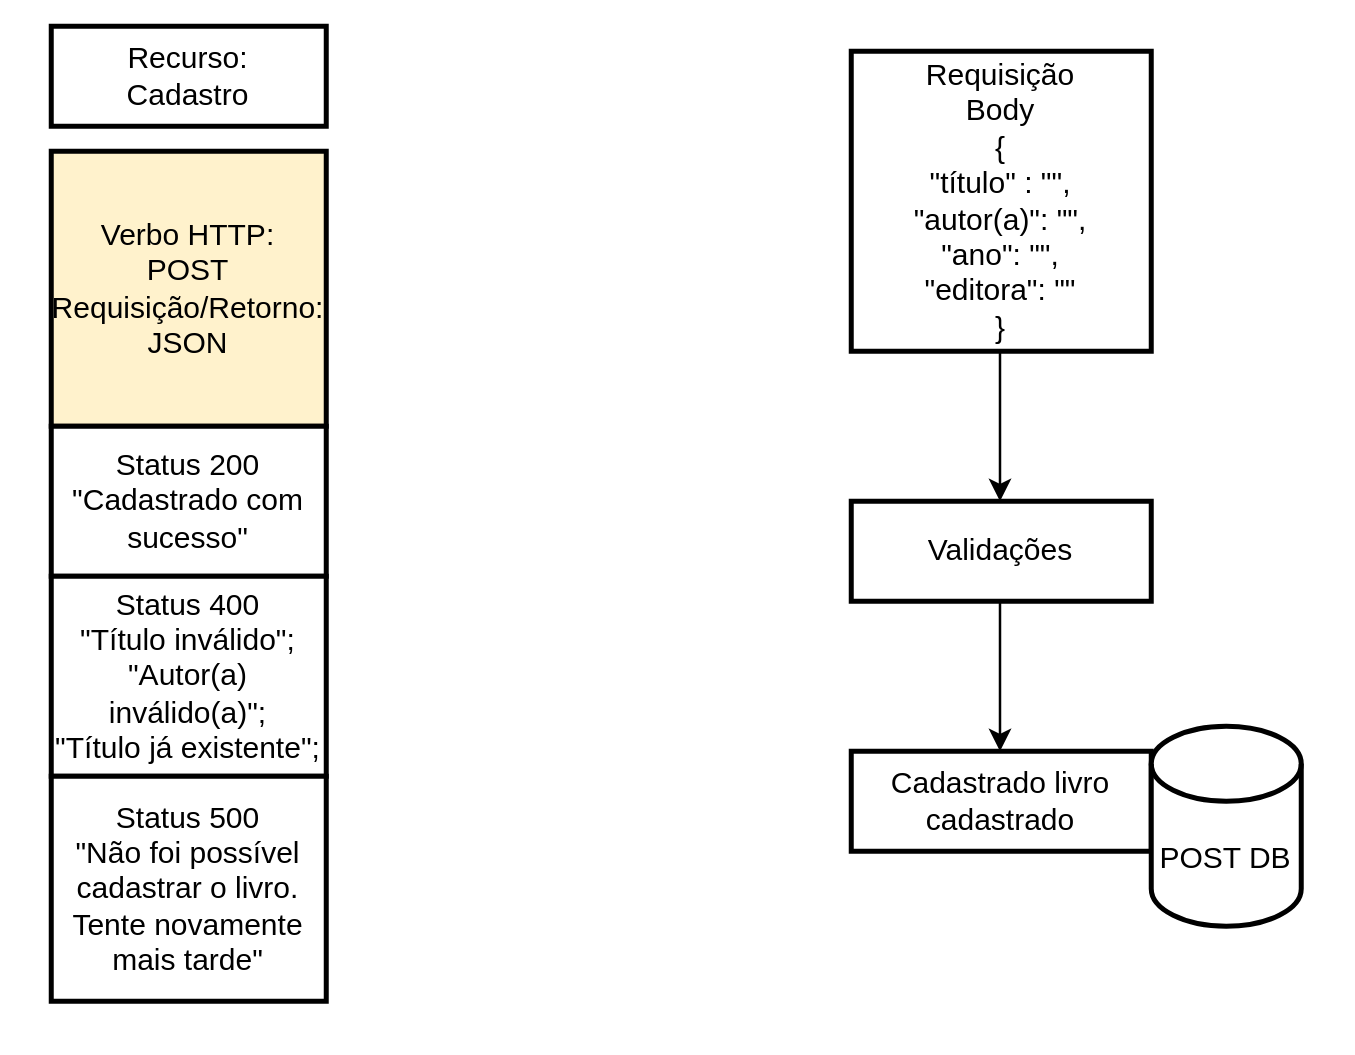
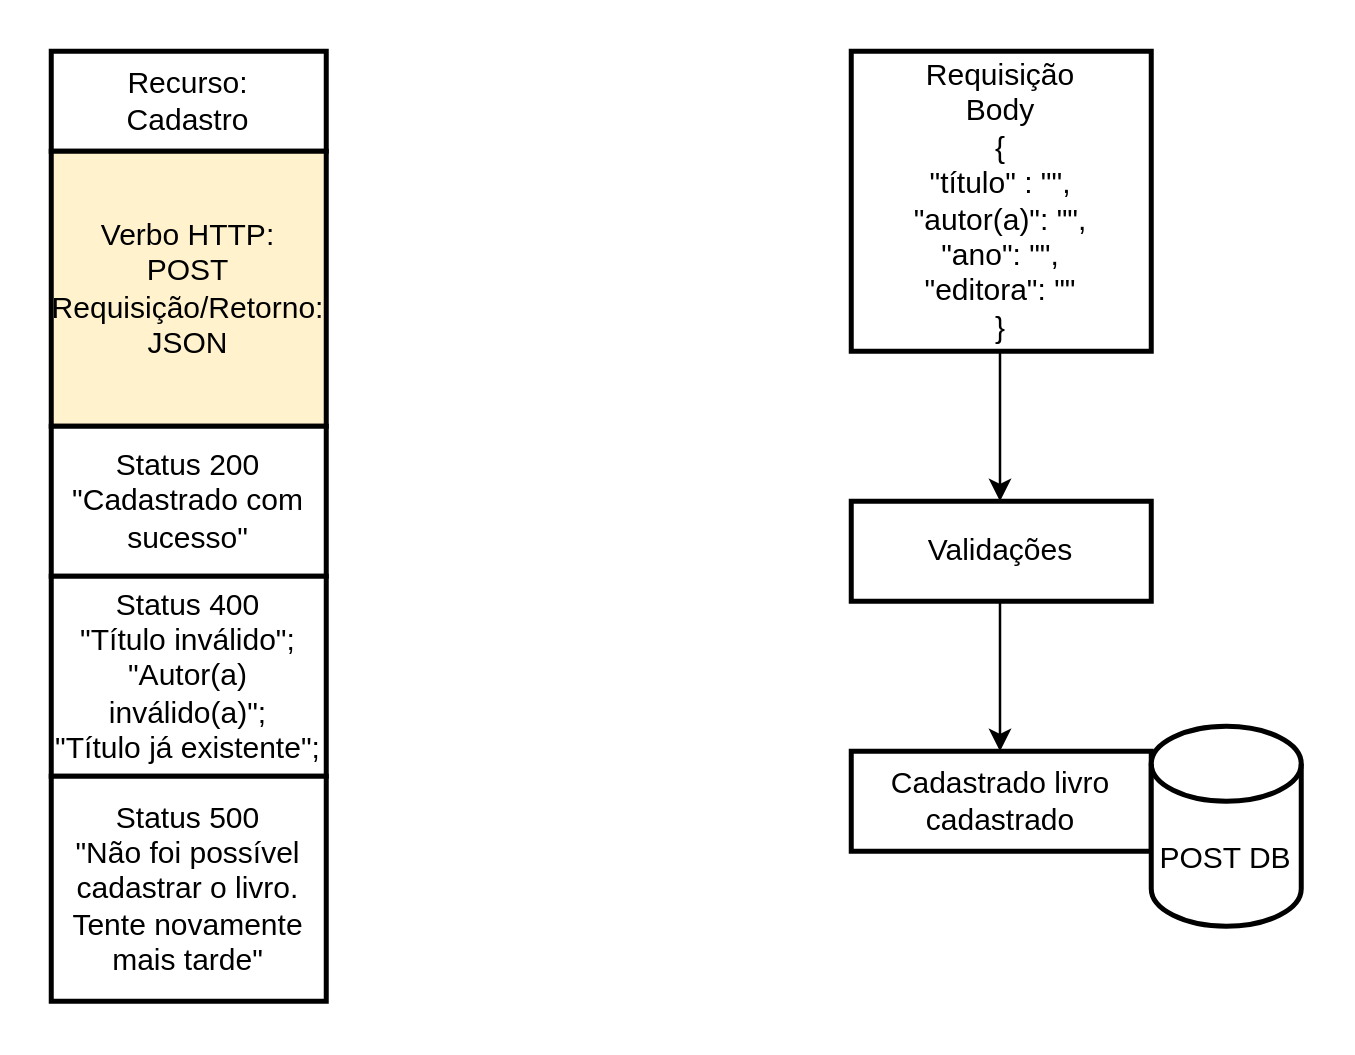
  <mxCell id="0" />
  <mxCell id="1" parent="0" />
- <mxCell id="2" value="Recurso:&lt;br&gt;Cadastro" style="rounded=0;whiteSpace=wrap;html=1;strokeWidth=2;" vertex="1" parent="1"><mxGeometry x="20" y="10" width="110" height="40" as="geometry" /></mxCell>
+ <mxCell id="2" value="Recurso:&lt;br&gt;Cadastro" style="rounded=0;whiteSpace=wrap;html=1;strokeWidth=2;" vertex="1" parent="1"><mxGeometry x="20" y="20" width="110" height="40" as="geometry" /></mxCell>
  <mxCell id="3" value="Verbo HTTP:&lt;br&gt;POST&lt;br&gt;Requisição/Retorno:&lt;br&gt;JSON" style="whiteSpace=wrap;html=1;aspect=fixed;strokeWidth=2;fillColor=#fff2cc;" vertex="1" parent="1"><mxGeometry x="20" y="60" width="110" height="110" as="geometry" /></mxCell>
  <mxCell id="4" value="Status 200&lt;br&gt;&quot;Cadastrado com sucesso&quot;" style="rounded=0;whiteSpace=wrap;html=1;strokeWidth=2;" vertex="1" parent="1"><mxGeometry x="20" y="170" width="110" height="60" as="geometry" /></mxCell>
  <mxCell id="5" value="Status 400&lt;br&gt;&quot;Título inválido&quot;;&lt;br&gt;&quot;Autor(a) inválido(a)&quot;;&lt;br&gt;&quot;Título já existente&quot;;&lt;br&gt;" style="rounded=0;whiteSpace=wrap;html=1;strokeWidth=2;" vertex="1" parent="1"><mxGeometry x="20" y="230" width="110" height="80" as="geometry" /></mxCell>
  <mxCell id="6" value="Status 500&lt;br&gt;&quot;Não foi possível cadastrar o livro. Tente novamente mais tarde&quot;" style="rounded=0;whiteSpace=wrap;html=1;strokeWidth=2;" vertex="1" parent="1"><mxGeometry x="20" y="310" width="110" height="90" as="geometry" /></mxCell>
  <mxCell id="7" value="Requisição&lt;br&gt;Body&lt;br&gt;{&lt;br&gt;&quot;título&quot; : &quot;&quot;,&lt;br&gt;&quot;autor(a)&quot;: &quot;&quot;,&lt;br&gt;&quot;ano&quot;: &quot;&quot;,&lt;br&gt;&quot;editora&quot;: &quot;&quot;&lt;br&gt;}&lt;br&gt;" style="rounded=0;whiteSpace=wrap;html=1;" vertex="1" parent="1"><mxGeometry x="340" y="20" width="120" height="120" as="geometry" /></mxCell>
  <mxCell id="8" value="" style="endArrow=classic;html=1;rounded=0;" edge="1" parent="1"><mxGeometry width="50" height="50" relative="1" as="geometry"><mxPoint x="399.5" y="140" as="sourcePoint" /><mxPoint x="399.5" y="200" as="targetPoint" /></mxGeometry></mxCell>
  <mxCell id="9" value="Validações" style="rounded=0;whiteSpace=wrap;html=1;" vertex="1" parent="1"><mxGeometry x="340" y="200" width="120" height="40" as="geometry" /></mxCell>
  <mxCell id="10" value="" style="endArrow=classic;html=1;rounded=0;" edge="1" parent="1"><mxGeometry width="50" height="50" relative="1" as="geometry"><mxPoint x="399.5" y="240" as="sourcePoint" /><mxPoint x="399.5" y="300" as="targetPoint" /></mxGeometry></mxCell>
  <mxCell id="11" value="Cadastrado livro cadastrado" style="rounded=0;whiteSpace=wrap;html=1;strokeWidth=2;" vertex="1" parent="1"><mxGeometry x="340" y="300" width="120" height="40" as="geometry" /></mxCell>
  <mxCell id="12" value="POST DB" style="shape=cylinder3;whiteSpace=wrap;html=1;boundedLbl=1;backgroundOutline=1;size=15;strokeWidth=2;" vertex="1" parent="1"><mxGeometry x="460" y="290" width="60" height="80" as="geometry" /></mxCell>
  <mxCell id="13" value="Requisição&lt;br&gt;Body&lt;br&gt;{&lt;br&gt;&quot;título&quot; : &quot;&quot;,&lt;br&gt;&quot;autor(a)&quot;: &quot;&quot;,&lt;br&gt;&quot;ano&quot;: &quot;&quot;,&lt;br&gt;&quot;editora&quot;: &quot;&quot;&lt;br&gt;}&lt;br&gt;" style="rounded=0;whiteSpace=wrap;html=1;strokeWidth=2;" vertex="1" parent="1"><mxGeometry x="340" y="20" width="120" height="120" as="geometry" /></mxCell>
  <mxCell id="14" value="Validações" style="rounded=0;whiteSpace=wrap;html=1;strokeWidth=2;" vertex="1" parent="1"><mxGeometry x="340" y="200" width="120" height="40" as="geometry" /></mxCell>
